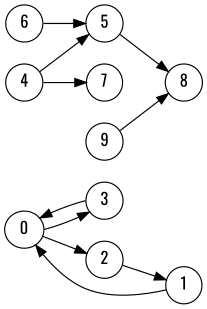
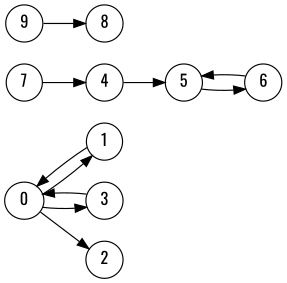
  digraph {
    fontname=Oswald
    rankdir=LR
    node [fontname=Oswald]
    edge [fontname=Oswald]
    0 [height=0.12 width=0.12]
    1 [height=0.12 width=0.12]
    3 [height=0.12 width=0.12]
    2 [height=0.12 width=0.12]
    4 [height=0.12 width=0.12]
    5 [height=0.12 width=0.12]
    7 [height=0.12 width=0.12]
    6 [height=0.12 width=0.12]
    9 [height=0.12 width=0.12]
    8 [height=0.12 width=0.12]
-   2 -> 1
+   0 -> 1
    0 -> 3
    0 -> 2
    1 -> 0
    3 -> 0
    4 -> 5
-   4 -> 7
-   5 -> 8
+   7 -> 4
+   5 -> 6
    6 -> 5
    9 -> 8
  }
